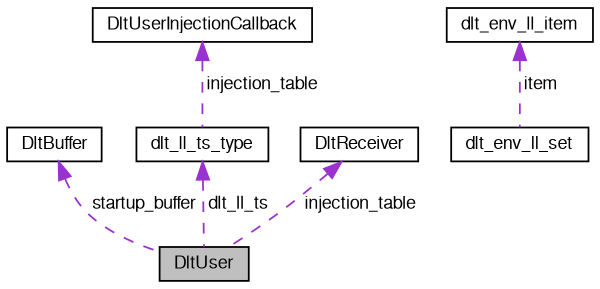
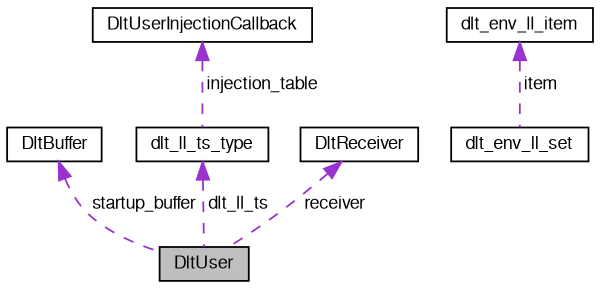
  digraph {
    node [color=black fillcolor=white fontname=FreeSans fontsize=10 shape=record style=filled]
    edge [color=darkorchid3 dir=back fontname=FreeSans fontsize=10 labelfontname=FreeSans labelfontsize=10 style=dashed]
    n1 [fillcolor=grey75 fontcolor=black height=0.2 label=DltUser width=0.4]
    n2 [height=0.2 label=dlt_env_ll_set width=0.4]
    n3 [height=0.2 label=dlt_env_ll_item width=0.4]
    n4 [height=0.2 label=DltBuffer width=0.4]
    n5 [height=0.2 label=dlt_ll_ts_type width=0.4]
    n6 [height=0.2 label=DltUserInjectionCallback width=0.4]
    n7 [height=0.2 label=DltReceiver width=0.4]
    n3 -> n2 [label=" item"]
    n4 -> n1 [label=" startup_buffer"]
    n5 -> n1 [label=" dlt_ll_ts"]
    n6 -> n5 [label=" injection_table"]
-   n7 -> n1 [label=" injection_table"]
+   n7 -> n1 [label=" receiver"]
  }
